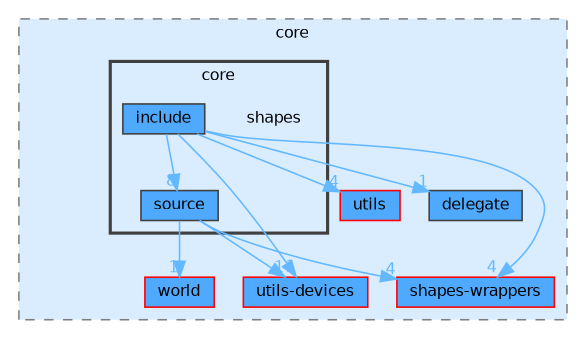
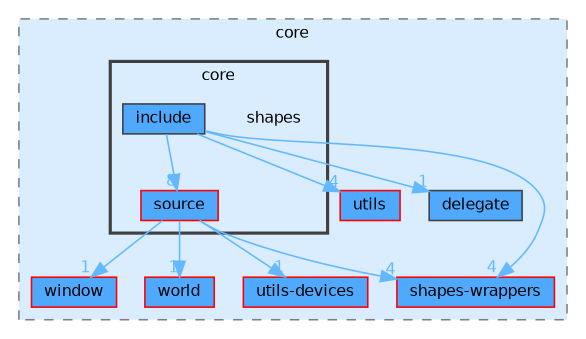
  digraph {
    compound=true
    node [fontname=Helvetica fontsize=10 shape=box color=red fillcolor="#4ea9ff" style=filled]
    edge [color=steelblue1 fontcolor=steelblue1 fontname=Helvetica fontsize=10 headlabel=1 labeldistance=1.5 labelfontname=Helvetica labelfontsize=10]
    n1 [height=0.2 label=shapes shape=plaintext width=0.4 color="" fillcolor="" style=""]
    n2 [color=grey25 height=0.2 label=include width=0.4]
-   n3 [color=grey25 height=0.2 label=source width=0.4]
+   n3 [height=0.2 label=source width=0.4]
    n4 [color=grey25 height=0.2 label=delegate width=0.4]
    n5 [height=0.2 label="shapes-wrappers" width=0.4]
    n6 [height=0.2 label="utils-devices" width=0.4]
    n7 [height=0.2 label=utils width=0.4]
+   n8 [height=0.2 label=window width=0.4]
    n9 [height=0.2 label=world width=0.4]
    subgraph cluster_1 {
      bgcolor="#daedff"
      fontname=Helvetica
      fontsize=10
      label=core
      pencolor=grey50
      style="filled,dashed"
      n4
      n5
      n6
      n7
+     n8
      n9
      subgraph cluster_2 {
        bgcolor="#daedff"
        fontname=Helvetica
        fontsize=10
        label=core
        pencolor=grey25
        style="filled,bold"
        n1
        n2
        n3
      }
    }
    n2 -> n3 [headlabel=8]
    n2 -> n4
    n2 -> n5 [headlabel=4]
-   n2 -> n6
    n2 -> n7 [headlabel=4]
    n3 -> n5 [headlabel=4]
    n3 -> n6
+   n3 -> n8
    n3 -> n9
  }
